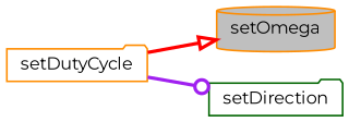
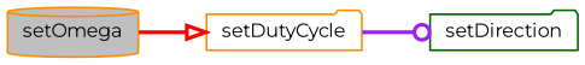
  digraph {
    fontname=Montserrat
    rankdir=LR
    node [color=darkorange fillcolor=white fontname=Montserrat fontsize=10 shape=folder style=filled]
    edge [fontname=Montserrat fontsize=10 labelfontname=Helvetica labelfontsize=10 style=bold]
    n1 [fillcolor=grey75 fontcolor=black height=0.2 label=setOmega shape=cylinder width=0.4]
    n2 [height=0.2 label=setDutyCycle width=0.4]
    n3 [color=darkgreen height=0.2 label=setDirection width=0.4]
-   n2 -> n1 [arrowhead=onormal color=red]
+   n1 -> n2 [arrowhead=onormal color=red]
    n2 -> n3 [arrowhead=odot color=purple]
  }
